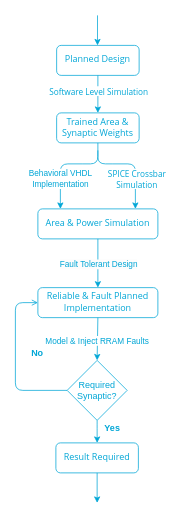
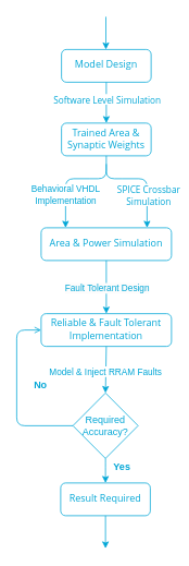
  <mxCell id="0" />
  <mxCell id="1" parent="0" />
  <mxCell id="2" value="&lt;font face=&quot;Open Sans&quot; data-font-src=&quot;https://fonts.googleapis.com/css?family=Open+Sans&quot;&gt;Trained Area &amp;amp; Synaptic Weights&lt;/font&gt;" style="rounded=1;html=1;glass=0;shadow=0;sketch=0;whiteSpace=wrap;spacing=2;spacingBottom=2;spacingTop=0;fillColor=none;strokeColor=#00A6D6;fontColor=#00A6D6;" parent="1" vertex="1"><mxGeometry x="75" y="150" width="110" height="40" as="geometry" /></mxCell>
  <mxCell id="3" value="" style="endArrow=classic;html=1;strokeColor=#00A6D6;fontColor=#00A6D6;" parent="1" edge="1"><mxGeometry width="50" height="50" relative="1" as="geometry"><mxPoint x="130" y="100" as="sourcePoint" /><mxPoint x="130" y="150" as="targetPoint" /></mxGeometry></mxCell>
  <mxCell id="4" value="Software Level Simulation" style="edgeLabel;html=1;align=center;verticalAlign=middle;resizable=0;points=[];fontFamily=Open Sans;fontSource=https%3A%2F%2Ffonts.googleapis.com%2Fcss%3Ffamily%3DOpen%2BSans;labelBackgroundColor=#ffffff;fontColor=#00A6D6;" parent="3" vertex="1" connectable="0"><mxGeometry x="0.4" y="1" relative="1" as="geometry"><mxPoint x="-1" y="-15" as="offset" /></mxGeometry></mxCell>
  <mxCell id="5" value="" style="group;fontColor=#00A6D6;" parent="1" vertex="1" connectable="0"><mxGeometry x="130" y="218" as="geometry" /></mxCell>
  <mxCell id="6" value="" style="endArrow=none;html=1;strokeColor=#00A6D6;fontColor=#00A6D6;" parent="5" edge="1"><mxGeometry width="50" height="50" relative="1" as="geometry"><mxPoint x="-20" as="sourcePoint" /><mxPoint y="-28" as="targetPoint" /><Array as="points"><mxPoint /></Array></mxGeometry></mxCell>
  <mxCell id="7" value="" style="endArrow=none;html=1;strokeColor=#00A6D6;fontColor=#00A6D6;" parent="5" edge="1"><mxGeometry width="50" height="50" relative="1" as="geometry"><mxPoint x="20" as="sourcePoint" /><mxPoint y="-18" as="targetPoint" /><Array as="points"><mxPoint /></Array></mxGeometry></mxCell>
  <mxCell id="8" value="Behavioral VHDL&lt;br&gt;Implementation" style="endArrow=classic;html=1;labelBackgroundColor=#ffffff;strokeColor=#00A6D6;fontColor=#00A6D6;" parent="1" edge="1"><mxGeometry x="0.111" width="50" height="50" relative="1" as="geometry"><mxPoint x="110" y="218" as="sourcePoint" /><mxPoint x="80" y="278" as="targetPoint" /><Array as="points"><mxPoint x="80" y="218" /></Array><mxPoint as="offset" /></mxGeometry></mxCell>
  <mxCell id="9" value="" style="endArrow=classic;html=1;strokeColor=#00A6D6;fontColor=#00A6D6;" parent="1" edge="1"><mxGeometry width="50" height="50" relative="1" as="geometry"><mxPoint x="150" y="218" as="sourcePoint" /><mxPoint x="180" y="278" as="targetPoint" /><Array as="points"><mxPoint x="180" y="218" /></Array></mxGeometry></mxCell>
  <mxCell id="10" value="SPICE Crossbar&lt;br&gt;Simulation" style="edgeLabel;html=1;align=center;verticalAlign=middle;resizable=0;points=[];fontFamily=Open Sans;labelBackgroundColor=#ffffff;fontColor=#00A6D6;" parent="9" vertex="1" connectable="0"><mxGeometry x="0.099" y="1" relative="1" as="geometry"><mxPoint as="offset" /></mxGeometry></mxCell>
  <mxCell id="11" value="&lt;font face=&quot;Open Sans&quot; data-font-src=&quot;https://fonts.googleapis.com/css?family=Open+Sans&quot;&gt;Area &amp;amp; Power Simulation&lt;/font&gt;" style="rounded=1;html=1;glass=0;shadow=0;sketch=0;whiteSpace=wrap;spacing=2;spacingBottom=2;spacingTop=0;fillColor=none;strokeColor=#00A6D6;fontColor=#00A6D6;" parent="1" vertex="1"><mxGeometry x="50" y="278" width="160" height="40" as="geometry" /></mxCell>
  <mxCell id="12" value="&lt;font face=&quot;Open Sans&quot; data-font-src=&quot;https://fonts.googleapis.com/css?family=Open+Sans&quot;&gt;Result Required&lt;/font&gt;" style="rounded=1;html=1;glass=0;shadow=0;sketch=0;whiteSpace=wrap;spacing=2;spacingBottom=2;spacingTop=0;fillColor=none;strokeColor=#00A6D6;fontColor=#00A6D6;" parent="1" vertex="1"><mxGeometry x="74" y="590" width="110" height="40" as="geometry" /></mxCell>
- <mxCell id="13" value="&lt;font face=&quot;Open Sans&quot; data-font-src=&quot;https://fonts.googleapis.com/css?family=Open+Sans&quot;&gt;Planned Design&lt;/font&gt;" style="rounded=1;html=1;glass=0;shadow=0;sketch=0;whiteSpace=wrap;spacing=2;spacingBottom=2;spacingTop=0;fillColor=none;strokeColor=#00A6D6;fontColor=#00A6D6;" parent="1" vertex="1"><mxGeometry x="75" y="60" width="110" height="40" as="geometry" /></mxCell>
+ <mxCell id="13" value="&lt;font face=&quot;Open Sans&quot; data-font-src=&quot;https://fonts.googleapis.com/css?family=Open+Sans&quot;&gt;Model Design&lt;/font&gt;" style="rounded=1;html=1;glass=0;shadow=0;sketch=0;whiteSpace=wrap;spacing=2;spacingBottom=2;spacingTop=0;fillColor=none;strokeColor=#00A6D6;fontColor=#00A6D6;" parent="1" vertex="1"><mxGeometry x="75" y="60" width="110" height="40" as="geometry" /></mxCell>
  <mxCell id="14" value="" style="endArrow=classic;html=1;fontFamily=Open Sans;fontSource=https%3A%2F%2Ffonts.googleapis.com%2Fcss%3Ffamily%3DOpen%2BSans;exitX=0.5;exitY=1;exitDx=0;exitDy=0;strokeColor=#00A6D6;fontColor=#00A6D6;" parent="1" source="12" edge="1"><mxGeometry width="50" height="50" relative="1" as="geometry"><mxPoint x="109" y="730" as="sourcePoint" /><mxPoint x="129" y="670" as="targetPoint" /></mxGeometry></mxCell>
  <mxCell id="15" value="" style="endArrow=classic;html=1;fontFamily=Open Sans;fontSource=https%3A%2F%2Ffonts.googleapis.com%2Fcss%3Ffamily%3DOpen%2BSans;exitX=0.5;exitY=1;exitDx=0;exitDy=0;fontColor=#00A6D6;strokeColor=#00A6D6;" parent="1" edge="1"><mxGeometry width="50" height="50" relative="1" as="geometry"><mxPoint x="129.52" y="20" as="sourcePoint" /><mxPoint x="129.52" y="60" as="targetPoint" /></mxGeometry></mxCell>
  <mxCell id="16" style="edgeStyle=orthogonalEdgeStyle;rounded=1;orthogonalLoop=1;jettySize=auto;html=1;entryX=0;entryY=0.5;entryDx=0;entryDy=0;fontColor=#00A6D6;strokeColor=#00A6D6;exitX=0;exitY=0.5;exitDx=0;exitDy=0;endArrow=open;" parent="1" source="17" target="19" edge="1"><mxGeometry relative="1" as="geometry"><Array as="points"><mxPoint x="20" y="520" /><mxPoint x="20" y="403" /></Array></mxGeometry></mxCell>
- <mxCell id="17" value="Required Synaptic?" style="rhombus;whiteSpace=wrap;html=1;fillColor=none;fontColor=#00A6D6;strokeColor=#00A6D6;" parent="1" vertex="1"><mxGeometry x="89" y="480" width="80" height="80" as="geometry" /></mxCell>
+ <mxCell id="17" value="Required Accuracy?" style="rhombus;whiteSpace=wrap;html=1;fillColor=none;fontColor=#00A6D6;strokeColor=#00A6D6;" parent="1" vertex="1"><mxGeometry x="89" y="480" width="80" height="80" as="geometry" /></mxCell>
  <mxCell id="18" value="Model &amp;amp; Inject RRAM Faults" style="endArrow=classic;html=1;labelBackgroundColor=#ffffff;strokeColor=#00A6D6;exitX=0.5;exitY=1;exitDx=0;exitDy=0;entryX=0.5;entryY=0;entryDx=0;entryDy=0;fontColor=#00A6D6;" parent="1" target="17" edge="1"><mxGeometry x="0.077" width="50" height="50" relative="1" as="geometry"><mxPoint x="130" y="423" as="sourcePoint" /><mxPoint x="130" y="501" as="targetPoint" /><Array as="points" /><mxPoint as="offset" /></mxGeometry></mxCell>
- <mxCell id="19" value="&lt;font face=&quot;Open Sans&quot; data-font-src=&quot;https://fonts.googleapis.com/css?family=Open+Sans&quot;&gt;Reliable &amp;amp; Fault Planned Implementation&lt;/font&gt;" style="rounded=1;html=1;glass=0;shadow=0;sketch=0;whiteSpace=wrap;spacing=2;spacingBottom=2;spacingTop=0;fillColor=none;strokeColor=#00A6D6;fontColor=#00A6D6;" parent="1" vertex="1"><mxGeometry x="50" y="383" width="160" height="40" as="geometry" /></mxCell>
+ <mxCell id="19" value="&lt;font face=&quot;Open Sans&quot; data-font-src=&quot;https://fonts.googleapis.com/css?family=Open+Sans&quot;&gt;Reliable &amp;amp; Fault Tolerant Implementation&lt;/font&gt;" style="rounded=1;html=1;glass=0;shadow=0;sketch=0;whiteSpace=wrap;spacing=2;spacingBottom=2;spacingTop=0;fillColor=none;strokeColor=#00A6D6;fontColor=#00A6D6;" parent="1" vertex="1"><mxGeometry x="50" y="383" width="160" height="40" as="geometry" /></mxCell>
  <mxCell id="20" value="" style="endArrow=classic;html=1;labelBackgroundColor=#ffffff;strokeColor=#00A6D6;fontColor=#00A6D6;" parent="1" edge="1"><mxGeometry x="0.525" width="50" height="50" relative="1" as="geometry"><mxPoint x="130" y="318" as="sourcePoint" /><mxPoint x="130" y="383" as="targetPoint" /><Array as="points" /><mxPoint as="offset" /></mxGeometry></mxCell>
  <mxCell id="21" value="Fault Tolerant Design" style="edgeLabel;html=1;align=center;verticalAlign=middle;resizable=0;points=[];fontColor=#00A6D6;labelBackgroundColor=#FCFCFC;" parent="20" vertex="1" connectable="0"><mxGeometry x="0.528" relative="1" as="geometry"><mxPoint y="-17" as="offset" /></mxGeometry></mxCell>
  <mxCell id="22" value="Yes" style="text;html=1;align=center;verticalAlign=middle;resizable=0;points=[];autosize=1;strokeColor=none;fontColor=#00A6D6;fontStyle=1" parent="1" vertex="1"><mxGeometry x="129" y="560" width="40" height="20" as="geometry" /></mxCell>
  <mxCell id="23" value="No" style="text;html=1;align=center;verticalAlign=middle;resizable=0;points=[];autosize=1;strokeColor=none;fontColor=#00A6D6;fontStyle=1" parent="1" vertex="1"><mxGeometry x="34" y="460" width="30" height="20" as="geometry" /></mxCell>
  <mxCell id="24" style="edgeStyle=orthogonalEdgeStyle;rounded=1;orthogonalLoop=1;jettySize=auto;html=1;fontColor=#00A6D6;strokeColor=#00A6D6;" edge="1" parent="1"><mxGeometry relative="1" as="geometry"><mxPoint x="129" y="560" as="sourcePoint" /><mxPoint x="129" y="590" as="targetPoint" /><Array as="points"><mxPoint x="129" y="570" /><mxPoint x="129" y="570" /></Array></mxGeometry></mxCell>
